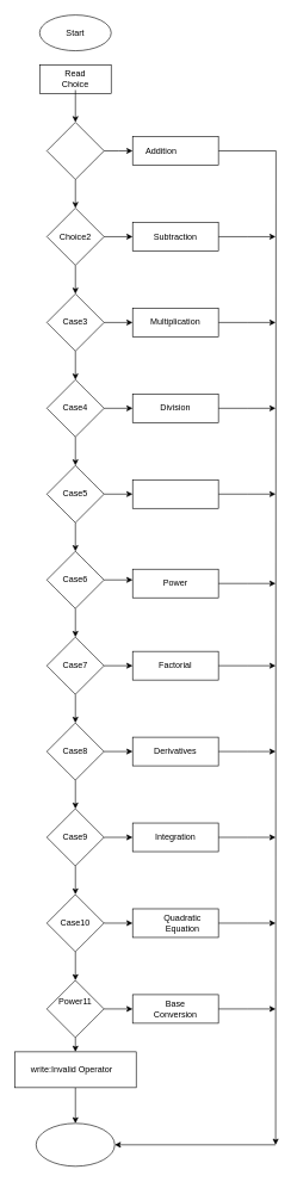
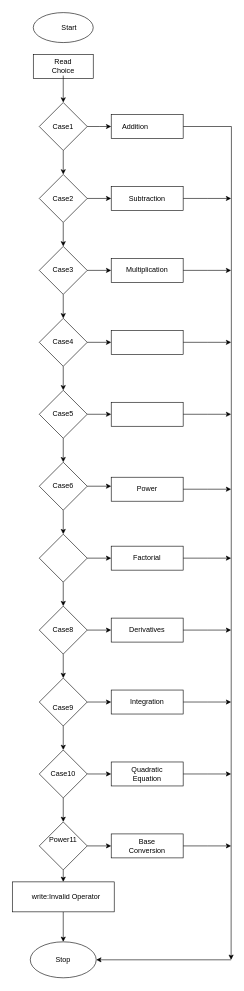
  <mxCell id="0" />
  <mxCell id="1" parent="0" />
  <mxCell id="2" style="edgeStyle=orthogonalEdgeStyle;rounded=0;orthogonalLoop=1;jettySize=auto;html=1;exitX=0.5;exitY=1;exitDx=0;exitDy=0;entryX=0.5;entryY=0;entryDx=0;entryDy=0;" edge="1" parent="1" source="4" target="13"><mxGeometry relative="1" as="geometry" /></mxCell>
  <mxCell id="3" style="edgeStyle=orthogonalEdgeStyle;rounded=0;orthogonalLoop=1;jettySize=auto;html=1;exitX=1;exitY=0.5;exitDx=0;exitDy=0;" edge="1" parent="1" source="4"><mxGeometry relative="1" as="geometry"><mxPoint x="185" y="210" as="targetPoint" /></mxGeometry></mxCell>
  <mxCell id="4" value="" style="rhombus;whiteSpace=wrap;html=1;" vertex="1" parent="1"><mxGeometry x="65" y="170" width="80" height="80" as="geometry" /></mxCell>
  <mxCell id="5" value="" style="ellipse;whiteSpace=wrap;html=1;" vertex="1" parent="1"><mxGeometry x="55" y="20" width="100" height="50" as="geometry" /></mxCell>
  <mxCell id="6" value="" style="rounded=0;whiteSpace=wrap;html=1;" vertex="1" parent="1"><mxGeometry x="55" y="90" width="100" height="40" as="geometry" /></mxCell>
  <mxCell id="7" style="edgeStyle=orthogonalEdgeStyle;rounded=0;orthogonalLoop=1;jettySize=auto;html=1;entryX=0.5;entryY=0;entryDx=0;entryDy=0;" edge="1" parent="1" source="8" target="4"><mxGeometry relative="1" as="geometry" /></mxCell>
  <mxCell id="8" value="Read Choice" style="text;html=1;strokeColor=none;fillColor=none;align=center;verticalAlign=middle;whiteSpace=wrap;rounded=0;" vertex="1" parent="1"><mxGeometry x="75" y="95" width="60" height="30" as="geometry" /></mxCell>
- <mxCell id="9" value="Start" style="text;html=1;strokeColor=none;fillColor=none;align=center;verticalAlign=middle;whiteSpace=wrap;rounded=0;" vertex="1" parent="1"><mxGeometry x="75" y="30" width="60" height="30" as="geometry" /></mxCell>
+ <mxCell id="9" value="Start" style="text;html=1;strokeColor=none;fillColor=none;align=center;verticalAlign=middle;whiteSpace=wrap;rounded=0;" vertex="1" parent="1"><mxGeometry x="85" y="30" width="60" height="30" as="geometry" /></mxCell>
+ <mxCell id="10" value="Case1" style="text;html=1;strokeColor=none;fillColor=none;align=center;verticalAlign=middle;whiteSpace=wrap;rounded=0;" vertex="1" parent="1"><mxGeometry x="75" y="195" width="60" height="30" as="geometry" /></mxCell>
  <mxCell id="11" style="edgeStyle=orthogonalEdgeStyle;rounded=0;orthogonalLoop=1;jettySize=auto;html=1;entryX=0.5;entryY=0;entryDx=0;entryDy=0;" edge="1" parent="1" source="13" target="16"><mxGeometry relative="1" as="geometry" /></mxCell>
  <mxCell id="12" style="edgeStyle=orthogonalEdgeStyle;rounded=0;orthogonalLoop=1;jettySize=auto;html=1;exitX=1;exitY=0.5;exitDx=0;exitDy=0;entryX=0;entryY=0.5;entryDx=0;entryDy=0;" edge="1" parent="1" source="13" target="55"><mxGeometry relative="1" as="geometry" /></mxCell>
  <mxCell id="13" value="" style="rhombus;whiteSpace=wrap;html=1;" vertex="1" parent="1"><mxGeometry x="65" y="290" width="80" height="80" as="geometry" /></mxCell>
  <mxCell id="14" style="edgeStyle=orthogonalEdgeStyle;rounded=0;orthogonalLoop=1;jettySize=auto;html=1;exitX=0.5;exitY=1;exitDx=0;exitDy=0;entryX=0.5;entryY=0;entryDx=0;entryDy=0;" edge="1" parent="1" source="16" target="19"><mxGeometry relative="1" as="geometry" /></mxCell>
  <mxCell id="15" style="edgeStyle=orthogonalEdgeStyle;rounded=0;orthogonalLoop=1;jettySize=auto;html=1;exitX=1;exitY=0.5;exitDx=0;exitDy=0;entryX=0;entryY=0.5;entryDx=0;entryDy=0;" edge="1" parent="1" source="16" target="57"><mxGeometry relative="1" as="geometry" /></mxCell>
  <mxCell id="16" value="" style="rhombus;whiteSpace=wrap;html=1;" vertex="1" parent="1"><mxGeometry x="65" y="410" width="80" height="80" as="geometry" /></mxCell>
  <mxCell id="17" style="edgeStyle=orthogonalEdgeStyle;rounded=0;orthogonalLoop=1;jettySize=auto;html=1;exitX=0.5;exitY=1;exitDx=0;exitDy=0;entryX=0.5;entryY=0;entryDx=0;entryDy=0;" edge="1" parent="1" source="19" target="22"><mxGeometry relative="1" as="geometry" /></mxCell>
  <mxCell id="18" style="edgeStyle=orthogonalEdgeStyle;rounded=0;orthogonalLoop=1;jettySize=auto;html=1;exitX=1;exitY=0.5;exitDx=0;exitDy=0;" edge="1" parent="1" source="19" target="59"><mxGeometry relative="1" as="geometry" /></mxCell>
  <mxCell id="19" value="" style="rhombus;whiteSpace=wrap;html=1;" vertex="1" parent="1"><mxGeometry x="65" y="530" width="80" height="80" as="geometry" /></mxCell>
  <mxCell id="20" style="edgeStyle=orthogonalEdgeStyle;rounded=0;orthogonalLoop=1;jettySize=auto;html=1;exitX=0.5;exitY=1;exitDx=0;exitDy=0;entryX=0.5;entryY=0;entryDx=0;entryDy=0;" edge="1" parent="1" source="22" target="25"><mxGeometry relative="1" as="geometry" /></mxCell>
  <mxCell id="21" style="edgeStyle=orthogonalEdgeStyle;rounded=0;orthogonalLoop=1;jettySize=auto;html=1;exitX=1;exitY=0.5;exitDx=0;exitDy=0;entryX=0;entryY=0.5;entryDx=0;entryDy=0;" edge="1" parent="1" source="22" target="61"><mxGeometry relative="1" as="geometry" /></mxCell>
  <mxCell id="22" value="" style="rhombus;whiteSpace=wrap;html=1;" vertex="1" parent="1"><mxGeometry x="65" y="650" width="80" height="80" as="geometry" /></mxCell>
  <mxCell id="23" style="edgeStyle=orthogonalEdgeStyle;rounded=0;orthogonalLoop=1;jettySize=auto;html=1;exitX=0.5;exitY=1;exitDx=0;exitDy=0;entryX=0.5;entryY=0;entryDx=0;entryDy=0;" edge="1" parent="1" source="25" target="28"><mxGeometry relative="1" as="geometry" /></mxCell>
  <mxCell id="24" style="edgeStyle=orthogonalEdgeStyle;rounded=0;orthogonalLoop=1;jettySize=auto;html=1;exitX=1;exitY=0.5;exitDx=0;exitDy=0;entryX=0;entryY=0.375;entryDx=0;entryDy=0;entryPerimeter=0;" edge="1" parent="1" source="25" target="63"><mxGeometry relative="1" as="geometry"><mxPoint x="175" y="810" as="targetPoint" /></mxGeometry></mxCell>
  <mxCell id="25" value="" style="rhombus;whiteSpace=wrap;html=1;" vertex="1" parent="1"><mxGeometry x="65" y="770" width="80" height="80" as="geometry" /></mxCell>
  <mxCell id="26" style="edgeStyle=orthogonalEdgeStyle;rounded=0;orthogonalLoop=1;jettySize=auto;html=1;exitX=0.5;exitY=1;exitDx=0;exitDy=0;entryX=0.5;entryY=0;entryDx=0;entryDy=0;" edge="1" parent="1" source="28" target="31"><mxGeometry relative="1" as="geometry" /></mxCell>
  <mxCell id="27" style="edgeStyle=orthogonalEdgeStyle;rounded=0;orthogonalLoop=1;jettySize=auto;html=1;exitX=1;exitY=0.5;exitDx=0;exitDy=0;entryX=0;entryY=0.5;entryDx=0;entryDy=0;" edge="1" parent="1" source="28" target="65"><mxGeometry relative="1" as="geometry" /></mxCell>
  <mxCell id="28" value="" style="rhombus;whiteSpace=wrap;html=1;" vertex="1" parent="1"><mxGeometry x="65" y="890" width="80" height="80" as="geometry" /></mxCell>
  <mxCell id="29" style="edgeStyle=orthogonalEdgeStyle;rounded=0;orthogonalLoop=1;jettySize=auto;html=1;exitX=0.5;exitY=1;exitDx=0;exitDy=0;entryX=0.5;entryY=0;entryDx=0;entryDy=0;" edge="1" parent="1" source="31" target="34"><mxGeometry relative="1" as="geometry" /></mxCell>
  <mxCell id="30" style="edgeStyle=orthogonalEdgeStyle;rounded=0;orthogonalLoop=1;jettySize=auto;html=1;exitX=1;exitY=0.5;exitDx=0;exitDy=0;entryX=0;entryY=0.5;entryDx=0;entryDy=0;" edge="1" parent="1" source="31" target="67"><mxGeometry relative="1" as="geometry" /></mxCell>
  <mxCell id="31" value="" style="rhombus;whiteSpace=wrap;html=1;" vertex="1" parent="1"><mxGeometry x="65" y="1010" width="80" height="80" as="geometry" /></mxCell>
  <mxCell id="32" style="edgeStyle=orthogonalEdgeStyle;rounded=0;orthogonalLoop=1;jettySize=auto;html=1;exitX=0.5;exitY=1;exitDx=0;exitDy=0;entryX=0.5;entryY=0;entryDx=0;entryDy=0;" edge="1" parent="1" source="34" target="37"><mxGeometry relative="1" as="geometry" /></mxCell>
  <mxCell id="33" style="edgeStyle=orthogonalEdgeStyle;rounded=0;orthogonalLoop=1;jettySize=auto;html=1;exitX=1;exitY=0.5;exitDx=0;exitDy=0;entryX=0;entryY=0.5;entryDx=0;entryDy=0;" edge="1" parent="1" source="34" target="69"><mxGeometry relative="1" as="geometry" /></mxCell>
  <mxCell id="34" value="" style="rhombus;whiteSpace=wrap;html=1;" vertex="1" parent="1"><mxGeometry x="65" y="1130" width="80" height="80" as="geometry" /></mxCell>
  <mxCell id="35" style="edgeStyle=orthogonalEdgeStyle;rounded=0;orthogonalLoop=1;jettySize=auto;html=1;exitX=0.5;exitY=1;exitDx=0;exitDy=0;entryX=0.5;entryY=0;entryDx=0;entryDy=0;" edge="1" parent="1" source="37" target="40"><mxGeometry relative="1" as="geometry" /></mxCell>
  <mxCell id="36" style="edgeStyle=orthogonalEdgeStyle;rounded=0;orthogonalLoop=1;jettySize=auto;html=1;exitX=1;exitY=0.5;exitDx=0;exitDy=0;entryX=0;entryY=0.5;entryDx=0;entryDy=0;" edge="1" parent="1" source="37" target="71"><mxGeometry relative="1" as="geometry" /></mxCell>
  <mxCell id="37" value="" style="rhombus;whiteSpace=wrap;html=1;" vertex="1" parent="1"><mxGeometry x="65" y="1250" width="80" height="80" as="geometry" /></mxCell>
  <mxCell id="38" style="edgeStyle=orthogonalEdgeStyle;rounded=0;orthogonalLoop=1;jettySize=auto;html=1;exitX=1;exitY=0.5;exitDx=0;exitDy=0;entryX=0;entryY=0.5;entryDx=0;entryDy=0;" edge="1" parent="1" source="40" target="73"><mxGeometry relative="1" as="geometry" /></mxCell>
  <mxCell id="39" style="edgeStyle=orthogonalEdgeStyle;rounded=0;orthogonalLoop=1;jettySize=auto;html=1;exitX=0.5;exitY=1;exitDx=0;exitDy=0;entryX=0.5;entryY=0;entryDx=0;entryDy=0;" edge="1" parent="1" source="40" target="85"><mxGeometry relative="1" as="geometry" /></mxCell>
  <mxCell id="40" value="" style="rhombus;whiteSpace=wrap;html=1;" vertex="1" parent="1"><mxGeometry x="65" y="1370" width="80" height="80" as="geometry" /></mxCell>
- <mxCell id="41" value="Choice2" style="text;html=1;strokeColor=none;fillColor=none;align=center;verticalAlign=middle;whiteSpace=wrap;rounded=0;" vertex="1" parent="1"><mxGeometry x="75" y="315" width="60" height="30" as="geometry" /></mxCell>
+ <mxCell id="41" value="Case2" style="text;html=1;strokeColor=none;fillColor=none;align=center;verticalAlign=middle;whiteSpace=wrap;rounded=0;" vertex="1" parent="1"><mxGeometry x="75" y="315" width="60" height="30" as="geometry" /></mxCell>
  <mxCell id="42" value="Case3" style="text;html=1;strokeColor=none;fillColor=none;align=center;verticalAlign=middle;whiteSpace=wrap;rounded=0;" vertex="1" parent="1"><mxGeometry x="75" y="435" width="60" height="30" as="geometry" /></mxCell>
  <mxCell id="43" value="Case4" style="text;html=1;strokeColor=none;fillColor=none;align=center;verticalAlign=middle;whiteSpace=wrap;rounded=0;" vertex="1" parent="1"><mxGeometry x="75" y="550" width="60" height="40" as="geometry" /></mxCell>
  <mxCell id="44" value="Case5" style="text;html=1;strokeColor=none;fillColor=none;align=center;verticalAlign=middle;whiteSpace=wrap;rounded=0;" vertex="1" parent="1"><mxGeometry x="75" y="675" width="60" height="30" as="geometry" /></mxCell>
  <mxCell id="45" value="Case6" style="text;html=1;strokeColor=none;fillColor=none;align=center;verticalAlign=middle;whiteSpace=wrap;rounded=0;" vertex="1" parent="1"><mxGeometry x="75" y="795" width="60" height="30" as="geometry" /></mxCell>
- <mxCell id="46" value="Case7" style="text;html=1;strokeColor=none;fillColor=none;align=center;verticalAlign=middle;whiteSpace=wrap;rounded=0;" vertex="1" parent="1"><mxGeometry x="75" y="915" width="60" height="30" as="geometry" /></mxCell>
  <mxCell id="47" value="Case8" style="text;html=1;strokeColor=none;fillColor=none;align=center;verticalAlign=middle;whiteSpace=wrap;rounded=0;" vertex="1" parent="1"><mxGeometry x="75" y="1035" width="60" height="30" as="geometry" /></mxCell>
- <mxCell id="48" value="Case9" style="text;html=1;strokeColor=none;fillColor=none;align=center;verticalAlign=middle;whiteSpace=wrap;rounded=0;" vertex="1" parent="1"><mxGeometry x="80" y="1155" width="50" height="30" as="geometry" /></mxCell>
+ <mxCell id="48" value="Case9" style="text;html=1;strokeColor=none;fillColor=none;align=center;verticalAlign=middle;whiteSpace=wrap;rounded=0;" vertex="1" parent="1"><mxGeometry x="80" y="1165" width="50" height="30" as="geometry" /></mxCell>
  <mxCell id="49" value="Case10" style="text;html=1;strokeColor=none;fillColor=none;align=center;verticalAlign=middle;whiteSpace=wrap;rounded=0;" vertex="1" parent="1"><mxGeometry x="75" y="1275" width="60" height="30" as="geometry" /></mxCell>
  <mxCell id="50" value="Power11" style="text;html=1;strokeColor=none;fillColor=none;align=center;verticalAlign=middle;whiteSpace=wrap;rounded=0;" vertex="1" parent="1"><mxGeometry x="75" y="1385" width="60" height="30" as="geometry" /></mxCell>
  <mxCell id="51" style="edgeStyle=orthogonalEdgeStyle;rounded=0;orthogonalLoop=1;jettySize=auto;html=1;exitX=0.5;exitY=1;exitDx=0;exitDy=0;" edge="1" parent="1" source="4" target="4"><mxGeometry relative="1" as="geometry" /></mxCell>
  <mxCell id="52" style="edgeStyle=orthogonalEdgeStyle;rounded=0;orthogonalLoop=1;jettySize=auto;html=1;exitX=1;exitY=0.5;exitDx=0;exitDy=0;" edge="1" parent="1" source="53"><mxGeometry relative="1" as="geometry"><mxPoint x="385" y="1600" as="targetPoint" /></mxGeometry></mxCell>
  <mxCell id="53" value="" style="rounded=0;whiteSpace=wrap;html=1;" vertex="1" parent="1"><mxGeometry x="185" y="190" width="120" height="40" as="geometry" /></mxCell>
  <mxCell id="54" style="edgeStyle=orthogonalEdgeStyle;rounded=0;orthogonalLoop=1;jettySize=auto;html=1;exitX=1;exitY=0.5;exitDx=0;exitDy=0;" edge="1" parent="1" source="55"><mxGeometry relative="1" as="geometry"><mxPoint x="385" y="330" as="targetPoint" /></mxGeometry></mxCell>
  <mxCell id="55" value="" style="rounded=0;whiteSpace=wrap;html=1;" vertex="1" parent="1"><mxGeometry x="185" y="310" width="120" height="40" as="geometry" /></mxCell>
  <mxCell id="56" style="edgeStyle=orthogonalEdgeStyle;rounded=0;orthogonalLoop=1;jettySize=auto;html=1;exitX=1;exitY=0.5;exitDx=0;exitDy=0;" edge="1" parent="1" source="57"><mxGeometry relative="1" as="geometry"><mxPoint x="385" y="450" as="targetPoint" /></mxGeometry></mxCell>
  <mxCell id="57" value="" style="rounded=0;whiteSpace=wrap;html=1;" vertex="1" parent="1"><mxGeometry x="185" y="430" width="120" height="40" as="geometry" /></mxCell>
  <mxCell id="58" style="edgeStyle=orthogonalEdgeStyle;rounded=0;orthogonalLoop=1;jettySize=auto;html=1;exitX=1;exitY=0.5;exitDx=0;exitDy=0;" edge="1" parent="1" source="59"><mxGeometry relative="1" as="geometry"><mxPoint x="385" y="570" as="targetPoint" /></mxGeometry></mxCell>
  <mxCell id="59" value="" style="rounded=0;whiteSpace=wrap;html=1;" vertex="1" parent="1"><mxGeometry x="185" y="550" width="120" height="40" as="geometry" /></mxCell>
  <mxCell id="60" style="edgeStyle=orthogonalEdgeStyle;rounded=0;orthogonalLoop=1;jettySize=auto;html=1;" edge="1" parent="1" source="61"><mxGeometry relative="1" as="geometry"><mxPoint x="385" y="690" as="targetPoint" /></mxGeometry></mxCell>
  <mxCell id="61" value="" style="rounded=0;whiteSpace=wrap;html=1;" vertex="1" parent="1"><mxGeometry x="185" y="670" width="120" height="40" as="geometry" /></mxCell>
  <mxCell id="62" style="edgeStyle=orthogonalEdgeStyle;rounded=0;orthogonalLoop=1;jettySize=auto;html=1;exitX=1;exitY=0.5;exitDx=0;exitDy=0;" edge="1" parent="1" source="63"><mxGeometry relative="1" as="geometry"><mxPoint x="385" y="815" as="targetPoint" /></mxGeometry></mxCell>
  <mxCell id="63" value="" style="rounded=0;whiteSpace=wrap;html=1;" vertex="1" parent="1"><mxGeometry x="185" y="795" width="120" height="40" as="geometry" /></mxCell>
  <mxCell id="64" style="edgeStyle=orthogonalEdgeStyle;rounded=0;orthogonalLoop=1;jettySize=auto;html=1;exitX=1;exitY=0.5;exitDx=0;exitDy=0;" edge="1" parent="1" source="65"><mxGeometry relative="1" as="geometry"><mxPoint x="385" y="930" as="targetPoint" /></mxGeometry></mxCell>
  <mxCell id="65" value="" style="rounded=0;whiteSpace=wrap;html=1;" vertex="1" parent="1"><mxGeometry x="185" y="910" width="120" height="40" as="geometry" /></mxCell>
  <mxCell id="66" style="edgeStyle=orthogonalEdgeStyle;rounded=0;orthogonalLoop=1;jettySize=auto;html=1;" edge="1" parent="1" source="67"><mxGeometry relative="1" as="geometry"><mxPoint x="385" y="1050" as="targetPoint" /></mxGeometry></mxCell>
  <mxCell id="67" value="" style="rounded=0;whiteSpace=wrap;html=1;" vertex="1" parent="1"><mxGeometry x="185" y="1030" width="120" height="40" as="geometry" /></mxCell>
  <mxCell id="68" style="edgeStyle=orthogonalEdgeStyle;rounded=0;orthogonalLoop=1;jettySize=auto;html=1;exitX=1;exitY=0.5;exitDx=0;exitDy=0;" edge="1" parent="1" source="69"><mxGeometry relative="1" as="geometry"><mxPoint x="385" y="1170" as="targetPoint" /></mxGeometry></mxCell>
  <mxCell id="69" value="" style="rounded=0;whiteSpace=wrap;html=1;" vertex="1" parent="1"><mxGeometry x="185" y="1150" width="120" height="40" as="geometry" /></mxCell>
  <mxCell id="70" style="edgeStyle=orthogonalEdgeStyle;rounded=0;orthogonalLoop=1;jettySize=auto;html=1;exitX=1;exitY=0.5;exitDx=0;exitDy=0;" edge="1" parent="1" source="71"><mxGeometry relative="1" as="geometry"><mxPoint x="385" y="1290" as="targetPoint" /></mxGeometry></mxCell>
  <mxCell id="71" value="" style="rounded=0;whiteSpace=wrap;html=1;" vertex="1" parent="1"><mxGeometry x="185" y="1270" width="120" height="40" as="geometry" /></mxCell>
  <mxCell id="72" style="edgeStyle=orthogonalEdgeStyle;rounded=0;orthogonalLoop=1;jettySize=auto;html=1;exitX=1;exitY=0.5;exitDx=0;exitDy=0;" edge="1" parent="1" source="73"><mxGeometry relative="1" as="geometry"><mxPoint x="385" y="1410" as="targetPoint" /></mxGeometry></mxCell>
  <mxCell id="73" value="" style="rounded=0;whiteSpace=wrap;html=1;" vertex="1" parent="1"><mxGeometry x="185" y="1390" width="120" height="40" as="geometry" /></mxCell>
  <mxCell id="74" value="Addition" style="text;html=1;strokeColor=none;fillColor=none;align=center;verticalAlign=middle;whiteSpace=wrap;rounded=0;" vertex="1" parent="1"><mxGeometry x="195" y="195" width="60" height="30" as="geometry" /></mxCell>
  <mxCell id="75" value="Subtraction" style="text;html=1;strokeColor=none;fillColor=none;align=center;verticalAlign=middle;whiteSpace=wrap;rounded=0;" vertex="1" parent="1"><mxGeometry x="215" y="315" width="60" height="30" as="geometry" /></mxCell>
  <mxCell id="76" value="Multiplication" style="text;html=1;strokeColor=none;fillColor=none;align=center;verticalAlign=middle;whiteSpace=wrap;rounded=0;" vertex="1" parent="1"><mxGeometry x="215" y="435" width="60" height="30" as="geometry" /></mxCell>
- <mxCell id="77" value="Division" style="text;html=1;strokeColor=none;fillColor=none;align=center;verticalAlign=middle;whiteSpace=wrap;rounded=0;" vertex="1" parent="1"><mxGeometry x="215" y="555" width="60" height="30" as="geometry" /></mxCell>
  <mxCell id="78" value="Power" style="text;html=1;strokeColor=none;fillColor=none;align=center;verticalAlign=middle;whiteSpace=wrap;rounded=0;" vertex="1" parent="1"><mxGeometry x="215" y="800" width="60" height="30" as="geometry" /></mxCell>
  <mxCell id="79" value="Factorial" style="text;html=1;strokeColor=none;fillColor=none;align=center;verticalAlign=middle;whiteSpace=wrap;rounded=0;" vertex="1" parent="1"><mxGeometry x="215" y="915" width="60" height="30" as="geometry" /></mxCell>
  <mxCell id="80" value="Derivatives" style="text;html=1;strokeColor=none;fillColor=none;align=center;verticalAlign=middle;whiteSpace=wrap;rounded=0;" vertex="1" parent="1"><mxGeometry x="215" y="1035" width="60" height="30" as="geometry" /></mxCell>
  <mxCell id="81" value="Integration" style="text;html=1;strokeColor=none;fillColor=none;align=center;verticalAlign=middle;whiteSpace=wrap;rounded=0;" vertex="1" parent="1"><mxGeometry x="215" y="1155" width="60" height="30" as="geometry" /></mxCell>
- <mxCell id="82" value="Quadratic Equation" style="text;html=1;strokeColor=none;fillColor=none;align=center;verticalAlign=middle;whiteSpace=wrap;rounded=0;" vertex="1" parent="1"><mxGeometry x="225" y="1275" width="60" height="30" as="geometry" /></mxCell>
+ <mxCell id="82" value="Quadratic Equation" style="text;html=1;strokeColor=none;fillColor=none;align=center;verticalAlign=middle;whiteSpace=wrap;rounded=0;" vertex="1" parent="1"><mxGeometry x="215" y="1275" width="60" height="30" as="geometry" /></mxCell>
  <mxCell id="83" value="Base Conversion" style="text;html=1;strokeColor=none;fillColor=none;align=center;verticalAlign=middle;whiteSpace=wrap;rounded=0;" vertex="1" parent="1"><mxGeometry x="215" y="1395" width="60" height="30" as="geometry" /></mxCell>
  <mxCell id="84" style="edgeStyle=orthogonalEdgeStyle;rounded=0;orthogonalLoop=1;jettySize=auto;html=1;exitX=0.5;exitY=1;exitDx=0;exitDy=0;entryX=0.5;entryY=0;entryDx=0;entryDy=0;" edge="1" parent="1" source="85" target="87"><mxGeometry relative="1" as="geometry" /></mxCell>
  <mxCell id="85" value="" style="rounded=0;whiteSpace=wrap;html=1;" vertex="1" parent="1"><mxGeometry x="20" y="1470" width="170" height="50" as="geometry" /></mxCell>
- <mxCell id="86" value="write:Invalid Operator" style="text;html=1;strokeColor=none;fillColor=none;align=center;verticalAlign=middle;whiteSpace=wrap;rounded=0;" vertex="1" parent="1"><mxGeometry x="35" y="1480" width="130" height="30" as="geometry" /></mxCell>
+ <mxCell id="86" value="write:Invalid Operator" style="text;html=1;strokeColor=none;fillColor=none;align=center;verticalAlign=middle;whiteSpace=wrap;rounded=0;" vertex="1" parent="1"><mxGeometry x="45" y="1480" width="130" height="30" as="geometry" /></mxCell>
  <mxCell id="87" value="" style="ellipse;whiteSpace=wrap;html=1;" vertex="1" parent="1"><mxGeometry x="50" y="1570" width="110" height="60" as="geometry" /></mxCell>
  <mxCell id="88" value="" style="endArrow=classic;html=1;rounded=0;entryX=1;entryY=0.5;entryDx=0;entryDy=0;" edge="1" parent="1" target="87"><mxGeometry width="50" height="50" relative="1" as="geometry"><mxPoint x="385" y="1600" as="sourcePoint" /><mxPoint x="225" y="1570" as="targetPoint" /></mxGeometry></mxCell>
+ <mxCell id="89" value="Stop" style="text;html=1;strokeColor=none;fillColor=none;align=center;verticalAlign=middle;whiteSpace=wrap;rounded=0;" vertex="1" parent="1"><mxGeometry x="75" y="1585" width="60" height="30" as="geometry" /></mxCell>
